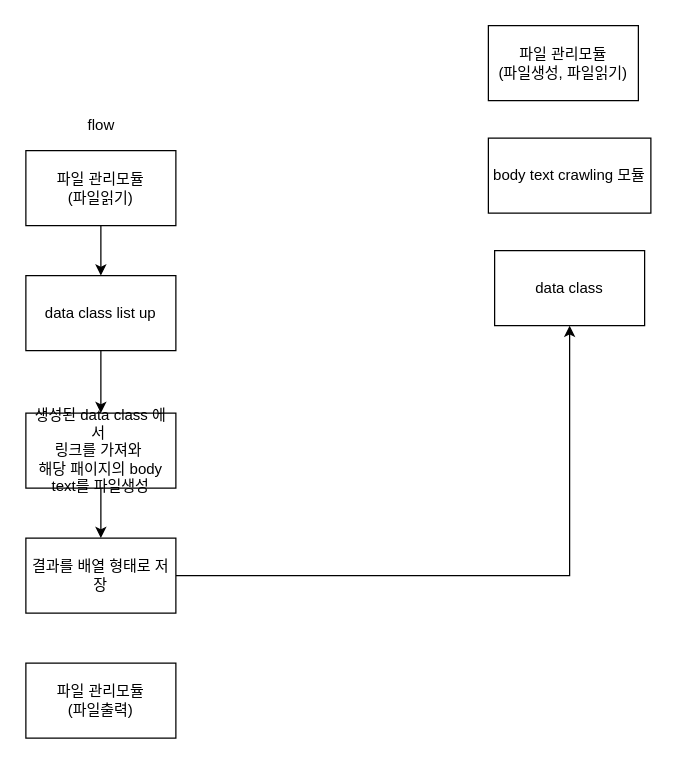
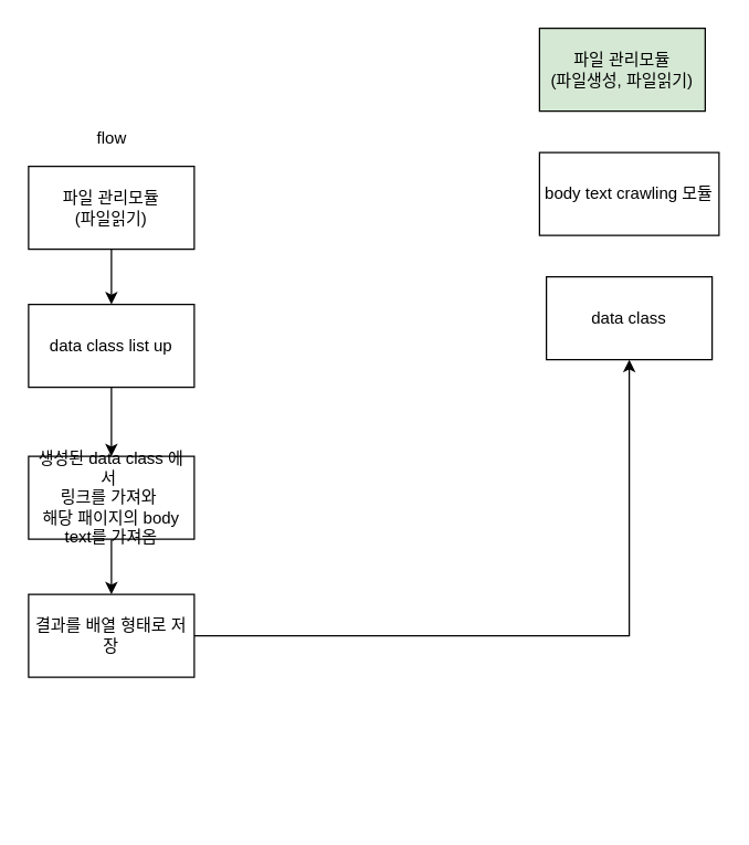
  <mxCell id="0" />
  <mxCell id="1" parent="0" />
- <mxCell id="2" value="파일 관리모듈&lt;br&gt;(파일생성, 파일읽기)" style="rounded=0;whiteSpace=wrap;html=1;" vertex="1" parent="1"><mxGeometry x="390" y="20" width="120" height="60" as="geometry" /></mxCell>
+ <mxCell id="2" value="파일 관리모듈&lt;br&gt;(파일생성, 파일읽기)" style="rounded=0;whiteSpace=wrap;html=1;fillColor=#d5e8d4;" vertex="1" parent="1"><mxGeometry x="390" y="20" width="120" height="60" as="geometry" /></mxCell>
  <mxCell id="3" value="body text crawling 모듈" style="rounded=0;whiteSpace=wrap;html=1;" vertex="1" parent="1"><mxGeometry x="390" y="110" width="130" height="60" as="geometry" /></mxCell>
  <mxCell id="4" style="edgeStyle=orthogonalEdgeStyle;rounded=0;orthogonalLoop=1;jettySize=auto;html=1;entryX=0.5;entryY=0;entryDx=0;entryDy=0;" edge="1" parent="1" source="5" target="9"><mxGeometry relative="1" as="geometry" /></mxCell>
  <mxCell id="5" value="&lt;span&gt;파일 관리모듈&lt;/span&gt;&lt;br&gt;&lt;span&gt;(파일읽기)&lt;/span&gt;" style="rounded=0;whiteSpace=wrap;html=1;" vertex="1" parent="1"><mxGeometry x="20" y="120" width="120" height="60" as="geometry" /></mxCell>
  <mxCell id="6" value="flow" style="text;html=1;align=center;verticalAlign=middle;resizable=0;points=[];autosize=1;" vertex="1" parent="1"><mxGeometry x="60" y="90" width="40" height="20" as="geometry" /></mxCell>
  <mxCell id="7" value="data class" style="rounded=0;whiteSpace=wrap;html=1;" vertex="1" parent="1"><mxGeometry x="395" y="200" width="120" height="60" as="geometry" /></mxCell>
  <mxCell id="8" style="edgeStyle=orthogonalEdgeStyle;rounded=0;orthogonalLoop=1;jettySize=auto;html=1;entryX=0.5;entryY=0;entryDx=0;entryDy=0;" edge="1" parent="1" source="9" target="11"><mxGeometry relative="1" as="geometry" /></mxCell>
  <mxCell id="9" value="data class list up" style="rounded=0;whiteSpace=wrap;html=1;" vertex="1" parent="1"><mxGeometry x="20" y="220" width="120" height="60" as="geometry" /></mxCell>
  <mxCell id="10" style="edgeStyle=orthogonalEdgeStyle;rounded=0;orthogonalLoop=1;jettySize=auto;html=1;" edge="1" parent="1" source="11" target="13"><mxGeometry relative="1" as="geometry" /></mxCell>
- <mxCell id="11" value="생성된 data class 에서&amp;nbsp;&lt;br&gt;링크를 가져와&amp;nbsp;&lt;br&gt;해당 패이지의 body text를 파일생성" style="rounded=0;whiteSpace=wrap;html=1;" vertex="1" parent="1"><mxGeometry x="20" y="330" width="120" height="60" as="geometry" /></mxCell>
+ <mxCell id="11" value="생성된 data class 에서&amp;nbsp;&lt;br&gt;링크를 가져와&amp;nbsp;&lt;br&gt;해당 패이지의 body text를 가져옴" style="rounded=0;whiteSpace=wrap;html=1;" vertex="1" parent="1"><mxGeometry x="20" y="330" width="120" height="60" as="geometry" /></mxCell>
  <mxCell id="12" style="edgeStyle=orthogonalEdgeStyle;rounded=0;orthogonalLoop=1;jettySize=auto;html=1;" edge="1" parent="1" source="13" target="7"><mxGeometry relative="1" as="geometry" /></mxCell>
  <mxCell id="13" value="결과를 배열 형태로 저장" style="rounded=0;whiteSpace=wrap;html=1;" vertex="1" parent="1"><mxGeometry x="20" y="430" width="120" height="60" as="geometry" /></mxCell>
- <mxCell id="14" value="&lt;span&gt;파일 관리모듈&lt;/span&gt;&lt;br&gt;&lt;span&gt;(파일출력)&lt;/span&gt;" style="rounded=0;whiteSpace=wrap;html=1;" vertex="1" parent="1"><mxGeometry x="20" y="530" width="120" height="60" as="geometry" /></mxCell>
